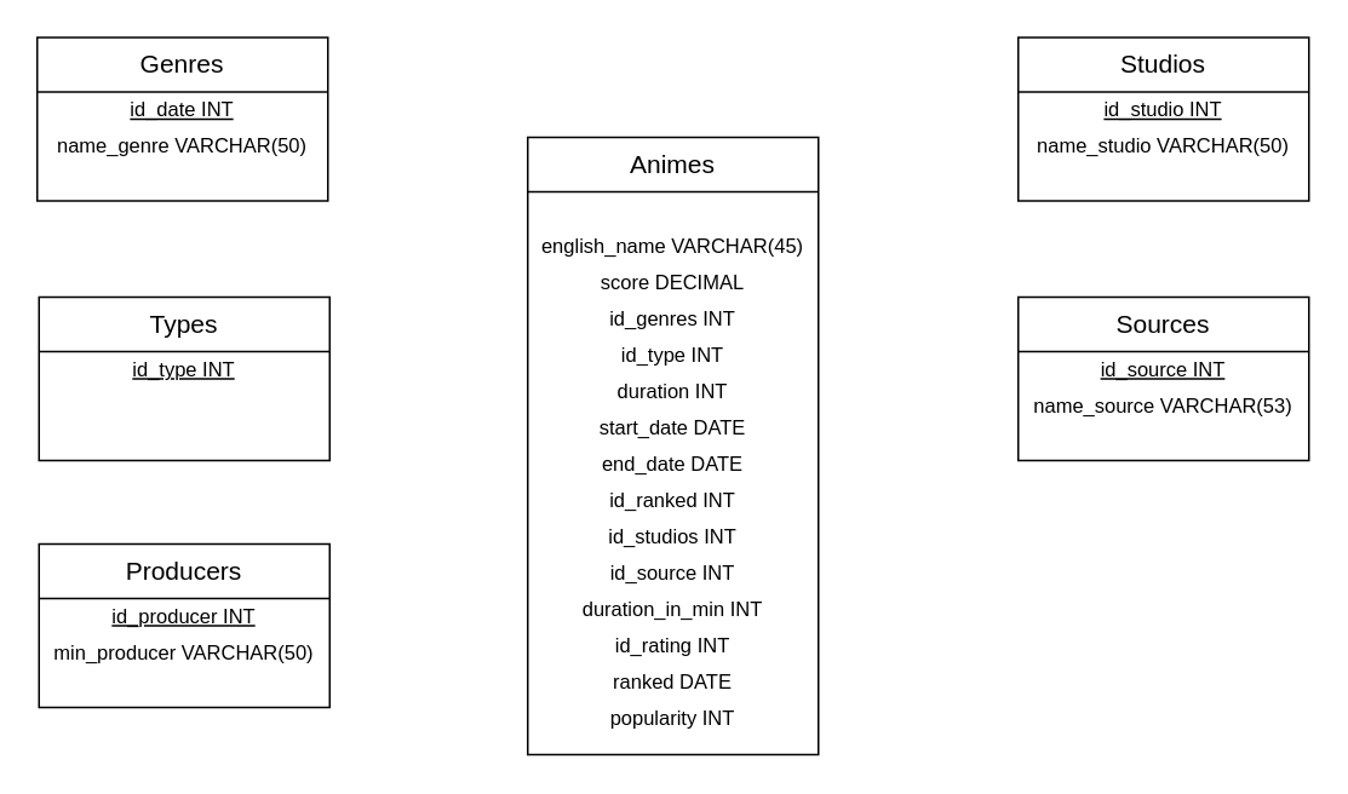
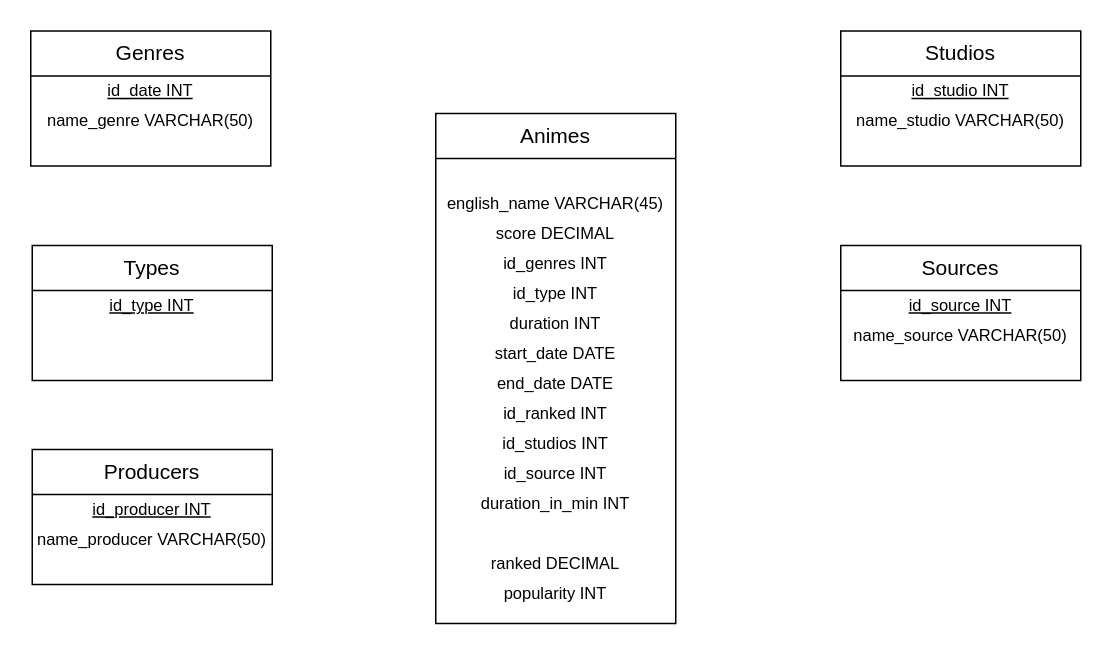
  <mxCell id="0" />
  <mxCell id="1" parent="0" />
  <mxCell id="2" value="" style="rounded=0;whiteSpace=wrap;html=1;" vertex="1" parent="1"><mxGeometry x="290" y="75" width="160" height="340" as="geometry" /></mxCell>
  <mxCell id="3" value="&lt;font style=&quot;font-size: 14px;&quot;&gt;Animes&lt;/font&gt;" style="text;html=1;align=center;verticalAlign=middle;whiteSpace=wrap;rounded=0;" vertex="1" parent="1"><mxGeometry x="290" y="75" width="160" height="30" as="geometry" /></mxCell>
  <mxCell id="4" value="" style="endArrow=none;html=1;rounded=0;exitX=1;exitY=1;exitDx=0;exitDy=0;entryX=0;entryY=1;entryDx=0;entryDy=0;" edge="1" parent="1" source="3" target="3"><mxGeometry width="50" height="50" relative="1" as="geometry"><mxPoint x="450" y="105" as="sourcePoint" /><mxPoint x="291" y="106" as="targetPoint" /></mxGeometry></mxCell>
  <mxCell id="5" value="&lt;font style=&quot;font-size: 11px;&quot;&gt;english_name VARCHAR(45)&lt;/font&gt;" style="text;html=1;align=center;verticalAlign=middle;whiteSpace=wrap;rounded=0;" vertex="1" parent="1"><mxGeometry x="290" y="125" width="160" height="20" as="geometry" /></mxCell>
  <mxCell id="6" value="&lt;font style=&quot;font-size: 11px;&quot;&gt;score DECIMAL&lt;/font&gt;" style="text;html=1;align=center;verticalAlign=middle;whiteSpace=wrap;rounded=0;" vertex="1" parent="1"><mxGeometry x="290" y="145" width="160" height="20" as="geometry" /></mxCell>
  <mxCell id="7" value="&lt;font style=&quot;font-size: 11px;&quot;&gt;id_genres INT&lt;/font&gt;" style="text;html=1;align=center;verticalAlign=middle;whiteSpace=wrap;rounded=0;" vertex="1" parent="1"><mxGeometry x="290" y="165" width="160" height="20" as="geometry" /></mxCell>
  <mxCell id="8" value="&lt;font style=&quot;font-size: 11px;&quot;&gt;id_type INT&lt;/font&gt;" style="text;html=1;align=center;verticalAlign=middle;whiteSpace=wrap;rounded=0;" vertex="1" parent="1"><mxGeometry x="290" y="185" width="160" height="20" as="geometry" /></mxCell>
  <mxCell id="9" value="&lt;font style=&quot;font-size: 11px;&quot;&gt;duration INT&lt;/font&gt;" style="text;html=1;align=center;verticalAlign=middle;whiteSpace=wrap;rounded=0;" vertex="1" parent="1"><mxGeometry x="290" y="205" width="160" height="20" as="geometry" /></mxCell>
  <mxCell id="10" value="&lt;font style=&quot;font-size: 11px;&quot;&gt;start_date DATE&lt;/font&gt;" style="text;html=1;align=center;verticalAlign=middle;whiteSpace=wrap;rounded=0;" vertex="1" parent="1"><mxGeometry x="290" y="225" width="160" height="20" as="geometry" /></mxCell>
  <mxCell id="11" value="&lt;font style=&quot;font-size: 11px;&quot;&gt;end_date DATE&lt;/font&gt;" style="text;html=1;align=center;verticalAlign=middle;whiteSpace=wrap;rounded=0;" vertex="1" parent="1"><mxGeometry x="290" y="245" width="160" height="20" as="geometry" /></mxCell>
  <mxCell id="12" value="&lt;font style=&quot;font-size: 11px;&quot;&gt;id_ranked INT&lt;/font&gt;" style="text;html=1;align=center;verticalAlign=middle;whiteSpace=wrap;rounded=0;" vertex="1" parent="1"><mxGeometry x="290" y="265" width="160" height="20" as="geometry" /></mxCell>
  <mxCell id="13" value="&lt;font style=&quot;font-size: 11px;&quot;&gt;id_studios INT&lt;/font&gt;" style="text;html=1;align=center;verticalAlign=middle;whiteSpace=wrap;rounded=0;" vertex="1" parent="1"><mxGeometry x="290" y="285" width="160" height="20" as="geometry" /></mxCell>
  <mxCell id="14" value="&lt;font style=&quot;font-size: 11px;&quot;&gt;id_source INT&lt;/font&gt;" style="text;html=1;align=center;verticalAlign=middle;whiteSpace=wrap;rounded=0;" vertex="1" parent="1"><mxGeometry x="290" y="305" width="160" height="20" as="geometry" /></mxCell>
  <mxCell id="15" value="&lt;span style=&quot;font-size: 11px;&quot;&gt;duration_in_min INT&lt;/span&gt;" style="text;html=1;align=center;verticalAlign=middle;whiteSpace=wrap;rounded=0;" vertex="1" parent="1"><mxGeometry x="290" y="325" width="160" height="20" as="geometry" /></mxCell>
- <mxCell id="16" value="&lt;span style=&quot;font-size: 11px;&quot;&gt;id_rating INT&lt;/span&gt;" style="text;html=1;align=center;verticalAlign=middle;whiteSpace=wrap;rounded=0;" vertex="1" parent="1"><mxGeometry x="290" y="345" width="160" height="20" as="geometry" /></mxCell>
- <mxCell id="17" value="&lt;span style=&quot;font-size: 11px;&quot;&gt;ranked DATE&lt;/span&gt;" style="text;html=1;align=center;verticalAlign=middle;whiteSpace=wrap;rounded=0;" vertex="1" parent="1"><mxGeometry x="290" y="365" width="160" height="20" as="geometry" /></mxCell>
+ <mxCell id="17" value="&lt;span style=&quot;font-size: 11px;&quot;&gt;ranked DECIMAL&lt;/span&gt;" style="text;html=1;align=center;verticalAlign=middle;whiteSpace=wrap;rounded=0;" vertex="1" parent="1"><mxGeometry x="290" y="365" width="160" height="20" as="geometry" /></mxCell>
  <mxCell id="18" value="&lt;span style=&quot;font-size: 11px;&quot;&gt;popularity INT&lt;/span&gt;" style="text;html=1;align=center;verticalAlign=middle;whiteSpace=wrap;rounded=0;" vertex="1" parent="1"><mxGeometry x="290" y="385" width="160" height="20" as="geometry" /></mxCell>
  <mxCell id="19" value="" style="rounded=0;whiteSpace=wrap;html=1;" vertex="1" parent="1"><mxGeometry x="20" y="20" width="160" height="90" as="geometry" /></mxCell>
  <mxCell id="20" value="&lt;font style=&quot;font-size: 14px;&quot;&gt;Genres&lt;/font&gt;" style="text;html=1;align=center;verticalAlign=middle;whiteSpace=wrap;rounded=0;" vertex="1" parent="1"><mxGeometry x="20" y="20" width="160" height="30" as="geometry" /></mxCell>
  <mxCell id="21" value="" style="endArrow=none;html=1;rounded=0;entryX=1;entryY=1;entryDx=0;entryDy=0;exitX=0;exitY=1;exitDx=0;exitDy=0;" edge="1" parent="1" source="20" target="20"><mxGeometry width="50" height="50" relative="1" as="geometry"><mxPoint x="30" y="51" as="sourcePoint" /><mxPoint x="160" y="40" as="targetPoint" /></mxGeometry></mxCell>
  <mxCell id="22" value="&lt;font style=&quot;font-size: 11px;&quot;&gt;&lt;u&gt;id_date INT&lt;/u&gt;&lt;/font&gt;" style="text;html=1;align=center;verticalAlign=middle;whiteSpace=wrap;rounded=0;" vertex="1" parent="1"><mxGeometry x="20" y="50" width="160" height="20" as="geometry" /></mxCell>
  <mxCell id="23" value="&lt;font style=&quot;font-size: 11px;&quot;&gt;name_genre VARCHAR(50)&lt;/font&gt;" style="text;html=1;align=center;verticalAlign=middle;whiteSpace=wrap;rounded=0;" vertex="1" parent="1"><mxGeometry x="20" y="70" width="160" height="20" as="geometry" /></mxCell>
  <mxCell id="24" value="" style="rounded=0;whiteSpace=wrap;html=1;" vertex="1" parent="1"><mxGeometry x="21" y="163" width="160" height="90" as="geometry" /></mxCell>
  <mxCell id="25" value="&lt;span style=&quot;font-size: 14px;&quot;&gt;Types&lt;/span&gt;" style="text;html=1;align=center;verticalAlign=middle;whiteSpace=wrap;rounded=0;" vertex="1" parent="1"><mxGeometry x="21" y="163" width="160" height="30" as="geometry" /></mxCell>
  <mxCell id="26" value="" style="endArrow=none;html=1;rounded=0;entryX=1;entryY=1;entryDx=0;entryDy=0;exitX=0;exitY=1;exitDx=0;exitDy=0;" edge="1" parent="1" source="25" target="25"><mxGeometry width="50" height="50" relative="1" as="geometry"><mxPoint x="31" y="194" as="sourcePoint" /><mxPoint x="161" y="183" as="targetPoint" /></mxGeometry></mxCell>
  <mxCell id="27" value="&lt;font style=&quot;font-size: 11px;&quot;&gt;&lt;u&gt;id_type INT&lt;/u&gt;&lt;/font&gt;" style="text;html=1;align=center;verticalAlign=middle;whiteSpace=wrap;rounded=0;" vertex="1" parent="1"><mxGeometry x="21" y="193" width="160" height="20" as="geometry" /></mxCell>
  <mxCell id="28" value="" style="rounded=0;whiteSpace=wrap;html=1;" vertex="1" parent="1"><mxGeometry x="21" y="299" width="160" height="90" as="geometry" /></mxCell>
  <mxCell id="29" value="&lt;span style=&quot;font-size: 14px;&quot;&gt;Producers&lt;/span&gt;" style="text;html=1;align=center;verticalAlign=middle;whiteSpace=wrap;rounded=0;" vertex="1" parent="1"><mxGeometry x="21" y="299" width="160" height="30" as="geometry" /></mxCell>
  <mxCell id="30" value="" style="endArrow=none;html=1;rounded=0;entryX=1;entryY=1;entryDx=0;entryDy=0;exitX=0;exitY=1;exitDx=0;exitDy=0;" edge="1" parent="1" source="29" target="29"><mxGeometry width="50" height="50" relative="1" as="geometry"><mxPoint x="31" y="330" as="sourcePoint" /><mxPoint x="161" y="319" as="targetPoint" /></mxGeometry></mxCell>
  <mxCell id="31" value="&lt;font style=&quot;font-size: 11px;&quot;&gt;&lt;u&gt;id_producer INT&lt;/u&gt;&lt;/font&gt;" style="text;html=1;align=center;verticalAlign=middle;whiteSpace=wrap;rounded=0;" vertex="1" parent="1"><mxGeometry x="21" y="329" width="160" height="20" as="geometry" /></mxCell>
- <mxCell id="32" value="&lt;font style=&quot;font-size: 11px;&quot;&gt;min_producer VARCHAR(50)&lt;/font&gt;" style="text;html=1;align=center;verticalAlign=middle;whiteSpace=wrap;rounded=0;" vertex="1" parent="1"><mxGeometry x="21" y="349" width="160" height="20" as="geometry" /></mxCell>
+ <mxCell id="32" value="&lt;font style=&quot;font-size: 11px;&quot;&gt;name_producer VARCHAR(50)&lt;/font&gt;" style="text;html=1;align=center;verticalAlign=middle;whiteSpace=wrap;rounded=0;" vertex="1" parent="1"><mxGeometry x="21" y="349" width="160" height="20" as="geometry" /></mxCell>
  <mxCell id="33" value="" style="rounded=0;whiteSpace=wrap;html=1;" vertex="1" parent="1"><mxGeometry x="560" y="20" width="160" height="90" as="geometry" /></mxCell>
  <mxCell id="34" value="&lt;font style=&quot;font-size: 14px;&quot;&gt;Studios&lt;/font&gt;" style="text;html=1;align=center;verticalAlign=middle;whiteSpace=wrap;rounded=0;" vertex="1" parent="1"><mxGeometry x="560" y="20" width="160" height="30" as="geometry" /></mxCell>
  <mxCell id="35" value="" style="endArrow=none;html=1;rounded=0;entryX=1;entryY=1;entryDx=0;entryDy=0;exitX=0;exitY=1;exitDx=0;exitDy=0;" edge="1" parent="1" source="34" target="34"><mxGeometry width="50" height="50" relative="1" as="geometry"><mxPoint x="570" y="51" as="sourcePoint" /><mxPoint x="700" y="40" as="targetPoint" /></mxGeometry></mxCell>
  <mxCell id="36" value="&lt;font style=&quot;font-size: 11px;&quot;&gt;&lt;u&gt;id_studio INT&lt;/u&gt;&lt;/font&gt;" style="text;html=1;align=center;verticalAlign=middle;whiteSpace=wrap;rounded=0;" vertex="1" parent="1"><mxGeometry x="560" y="50" width="160" height="20" as="geometry" /></mxCell>
  <mxCell id="37" value="&lt;font style=&quot;font-size: 11px;&quot;&gt;name_studio VARCHAR(50)&lt;/font&gt;" style="text;html=1;align=center;verticalAlign=middle;whiteSpace=wrap;rounded=0;" vertex="1" parent="1"><mxGeometry x="560" y="70" width="160" height="20" as="geometry" /></mxCell>
  <mxCell id="38" value="" style="rounded=0;whiteSpace=wrap;html=1;" vertex="1" parent="1"><mxGeometry x="560" y="163" width="160" height="90" as="geometry" /></mxCell>
  <mxCell id="39" value="&lt;font style=&quot;font-size: 14px;&quot;&gt;Sources&lt;/font&gt;" style="text;html=1;align=center;verticalAlign=middle;whiteSpace=wrap;rounded=0;" vertex="1" parent="1"><mxGeometry x="560" y="163" width="160" height="30" as="geometry" /></mxCell>
  <mxCell id="40" value="" style="endArrow=none;html=1;rounded=0;entryX=1;entryY=1;entryDx=0;entryDy=0;exitX=0;exitY=1;exitDx=0;exitDy=0;" edge="1" parent="1" source="39" target="39"><mxGeometry width="50" height="50" relative="1" as="geometry"><mxPoint x="570" y="194" as="sourcePoint" /><mxPoint x="700" y="183" as="targetPoint" /></mxGeometry></mxCell>
  <mxCell id="41" value="&lt;font style=&quot;font-size: 11px;&quot;&gt;&lt;u&gt;id_source INT&lt;/u&gt;&lt;/font&gt;" style="text;html=1;align=center;verticalAlign=middle;whiteSpace=wrap;rounded=0;" vertex="1" parent="1"><mxGeometry x="560" y="193" width="160" height="20" as="geometry" /></mxCell>
- <mxCell id="42" value="&lt;font style=&quot;font-size: 11px;&quot;&gt;name_source VARCHAR(53)&lt;/font&gt;" style="text;html=1;align=center;verticalAlign=middle;whiteSpace=wrap;rounded=0;" vertex="1" parent="1"><mxGeometry x="560" y="213" width="160" height="20" as="geometry" /></mxCell>
+ <mxCell id="42" value="&lt;font style=&quot;font-size: 11px;&quot;&gt;name_source VARCHAR(50)&lt;/font&gt;" style="text;html=1;align=center;verticalAlign=middle;whiteSpace=wrap;rounded=0;" vertex="1" parent="1"><mxGeometry x="560" y="213" width="160" height="20" as="geometry" /></mxCell>
